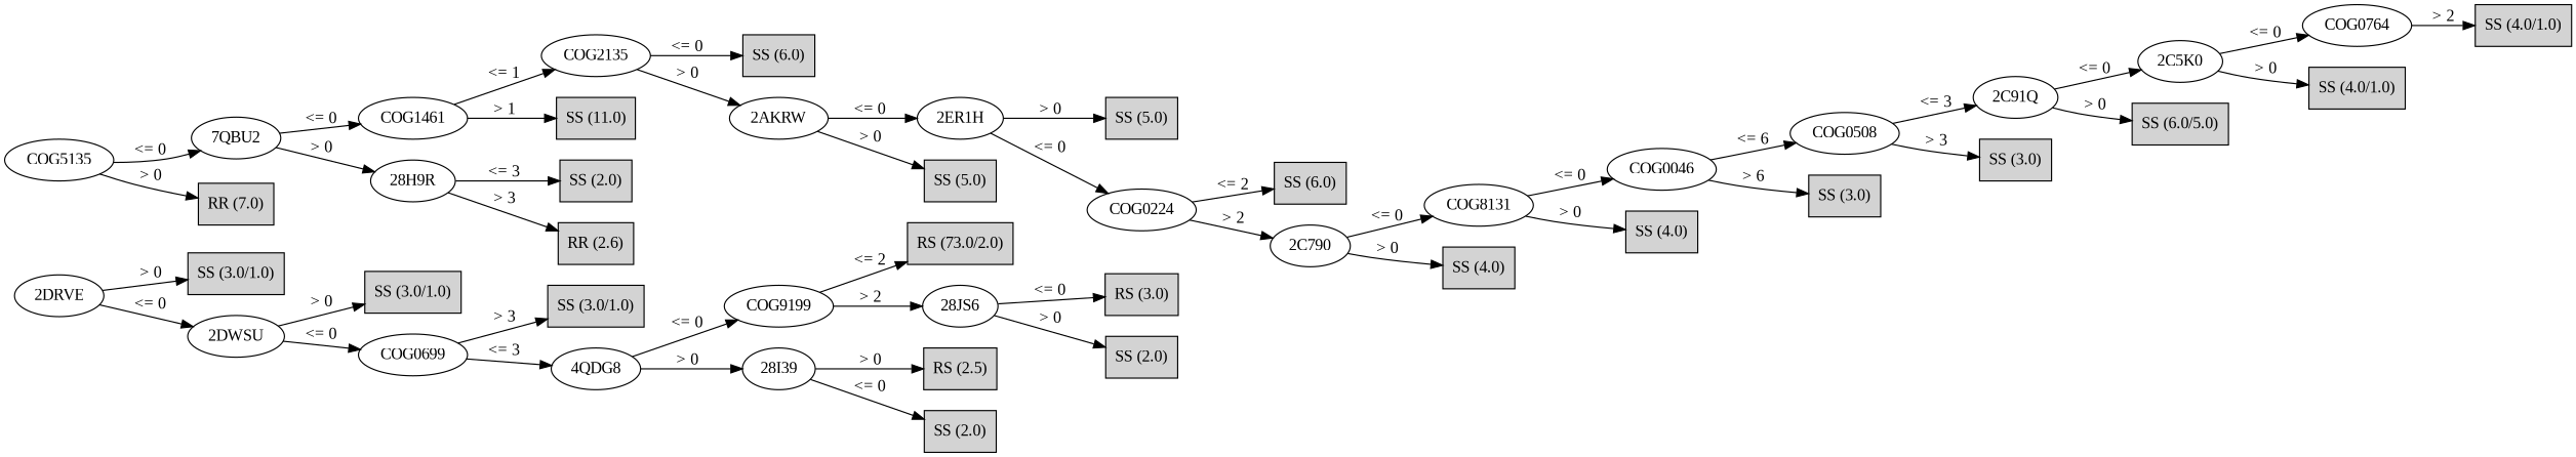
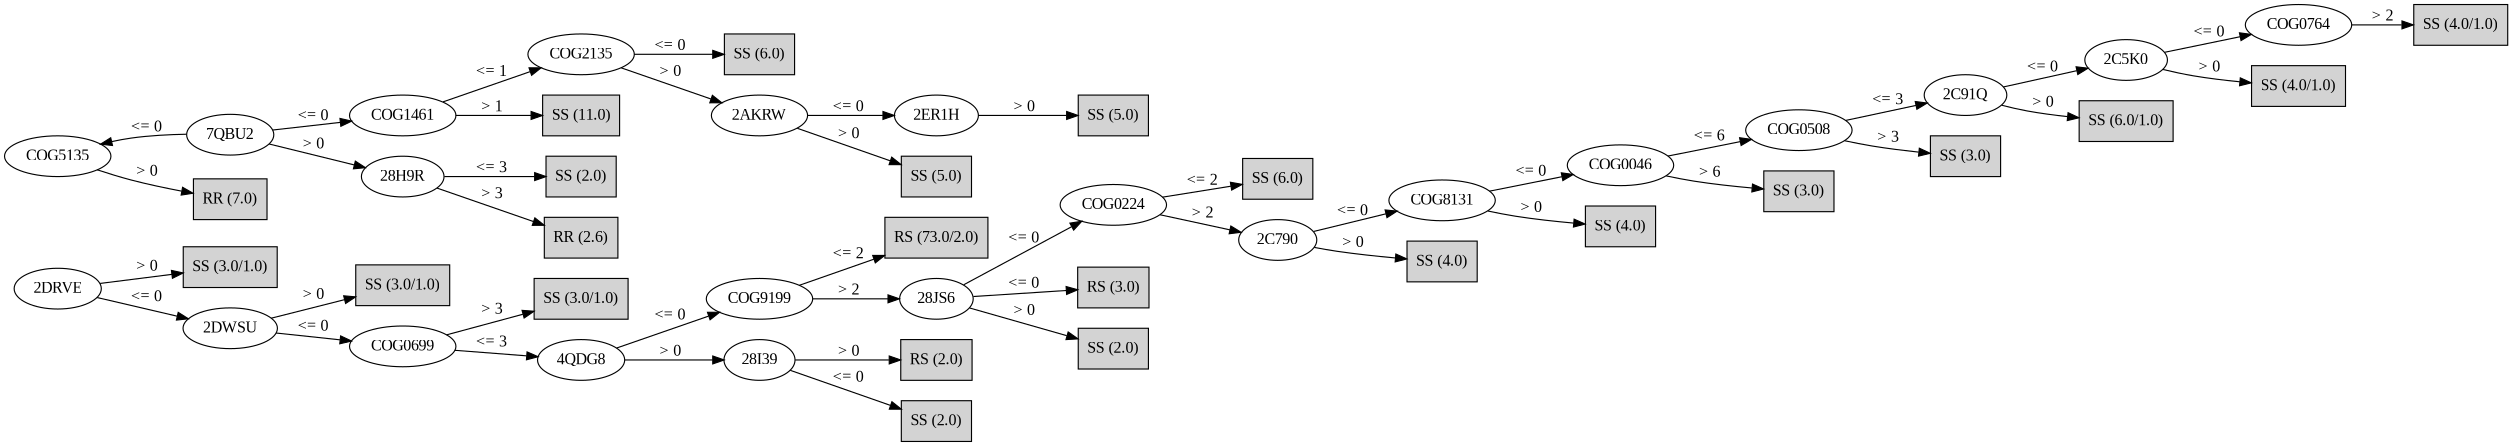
  digraph {
    fontname="Liberation Serif"
    rankdir=LR
    node [fontname="Liberation Serif" shape=box style=filled]
    edge [fontname="Liberation Serif"]
    n1 [label=COG5135 shape="" style=""]
    n2 [label="7QBU2" shape="" style=""]
    n3 [label="RR (7.0)"]
    n4 [label=COG1461 shape="" style=""]
    n5 [label="28H9R" shape="" style=""]
    n6 [label=COG2135 shape="" style=""]
    n7 [label="SS (11.0)"]
    n8 [label="SS (2.0)"]
    n9 [label="RR (2.6)"]
    n10 [label="SS (6.0)"]
    n11 [label="2AKRW" shape="" style=""]
    n12 [label="2ER1H" shape="" style=""]
    n13 [label="SS (5.0)"]
    n14 [label=COG0224 shape="" style=""]
    n15 [label="SS (5.0)"]
    n16 [label="SS (6.0)"]
    n17 [label="2C790" shape="" style=""]
    n18 [label=COG8131 shape="" style=""]
    n19 [label="SS (4.0)"]
    n20 [label=COG0046 shape="" style=""]
    n21 [label="SS (4.0)"]
    n22 [label=COG0508 shape="" style=""]
    n23 [label="SS (3.0)"]
    n24 [label="2C91Q" shape="" style=""]
    n25 [label="SS (3.0)"]
    n26 [label="2C5K0" shape="" style=""]
-   n27 [label="SS (6.0/5.0)"]
+   n27 [label="SS (6.0/1.0)"]
    n28 [label=COG0764 shape="" style=""]
    n29 [label="SS (4.0/1.0)"]
    n30 [label="SS (4.0/1.0)"]
    n31 [label="2DRVE" shape="" style=""]
    n32 [label="2DWSU" shape="" style=""]
    n33 [label="SS (3.0/1.0)"]
    n34 [label=COG0699 shape="" style=""]
    n35 [label="SS (3.0/1.0)"]
    n36 [label="4QDG8" shape="" style=""]
    n37 [label="SS (3.0/1.0)"]
    n38 [label=COG9199 shape="" style=""]
    n39 [label="28I39" shape="" style=""]
    n40 [label="RS (73.0/2.0)"]
    n41 [label="28JS6" shape="" style=""]
    n42 [label="SS (2.0)"]
-   n43 [label="RS (2.5)"]
+   n43 [label="RS (2.0)"]
    n44 [label="RS (3.0)"]
    n45 [label="SS (2.0)"]
-   n1 -> n2 [label="<= 0"]
+   n2 -> n1 [label="<= 0"]
    n1 -> n3 [label="> 0"]
    n2 -> n4 [label="<= 0"]
    n2 -> n5 [label="> 0"]
    n4 -> n6 [label="<= 1"]
    n4 -> n7 [label="> 1"]
    n5 -> n8 [label="<= 3"]
    n5 -> n9 [label="> 3"]
    n6 -> n10 [label="<= 0"]
    n6 -> n11 [label="> 0"]
    n11 -> n12 [label="<= 0"]
    n11 -> n13 [label="> 0"]
-   n12 -> n14 [label="<= 0"]
+   n41 -> n14 [label="<= 0"]
    n12 -> n15 [label="> 0"]
    n14 -> n16 [label="<= 2"]
    n14 -> n17 [label="> 2"]
    n17 -> n18 [label="<= 0"]
    n17 -> n19 [label="> 0"]
    n18 -> n20 [label="<= 0"]
    n18 -> n21 [label="> 0"]
    n20 -> n22 [label="<= 6"]
    n20 -> n23 [label="> 6"]
    n22 -> n24 [label="<= 3"]
    n22 -> n25 [label="> 3"]
    n24 -> n26 [label="<= 0"]
    n24 -> n27 [label="> 0"]
    n26 -> n28 [label="<= 0"]
    n26 -> n29 [label="> 0"]
    n28 -> n30 [label="> 2"]
    n31 -> n32 [label="<= 0"]
    n31 -> n33 [label="> 0"]
    n32 -> n34 [label="<= 0"]
    n32 -> n35 [label="> 0"]
    n34 -> n36 [label="<= 3"]
    n34 -> n37 [label="> 3"]
    n36 -> n38 [label="<= 0"]
    n36 -> n39 [label="> 0"]
    n38 -> n40 [label="<= 2"]
    n38 -> n41 [label="> 2"]
    n39 -> n42 [label="<= 0"]
    n39 -> n43 [label="> 0"]
    n41 -> n44 [label="<= 0"]
    n41 -> n45 [label="> 0"]
  }
